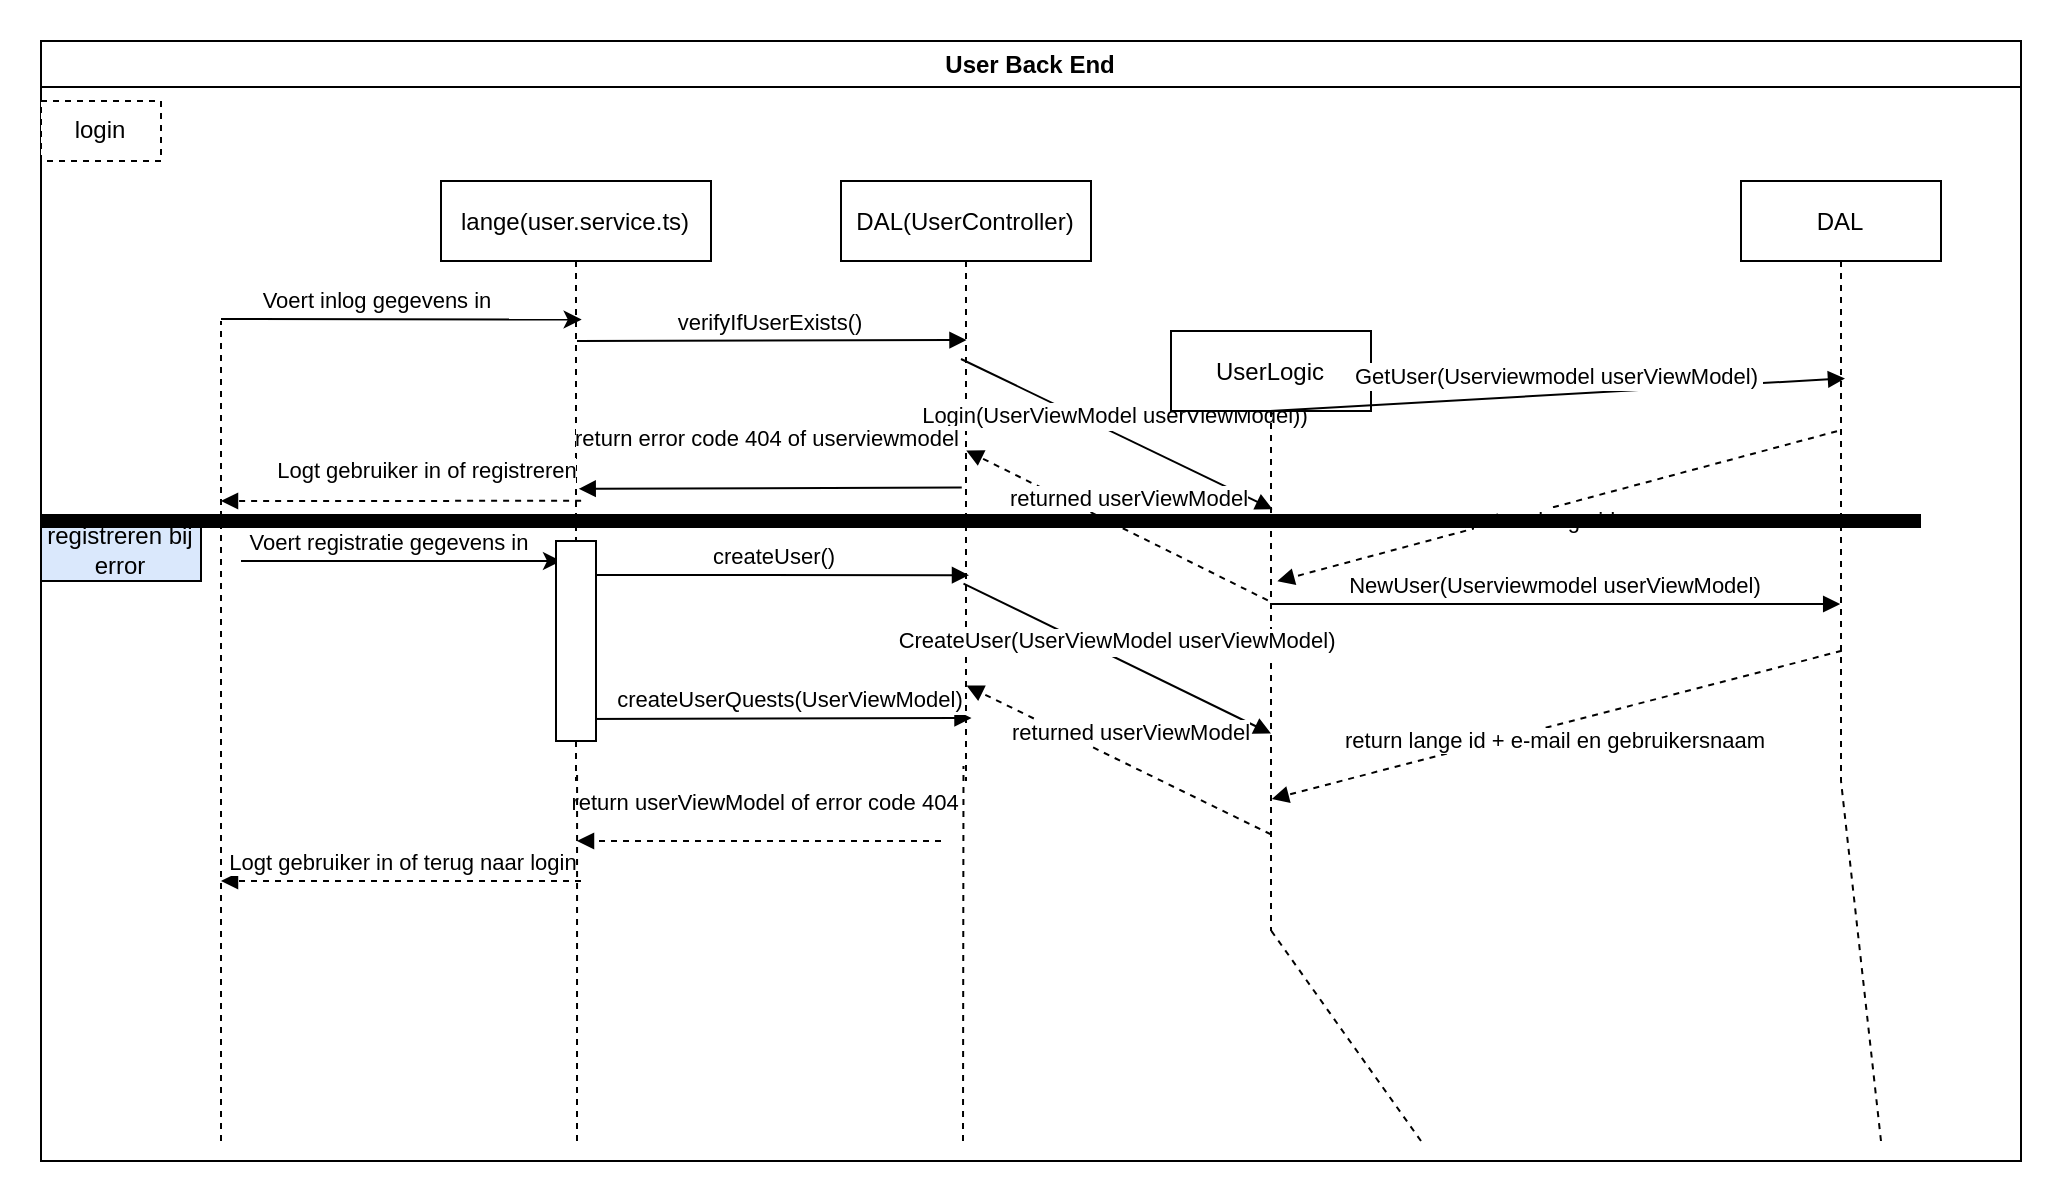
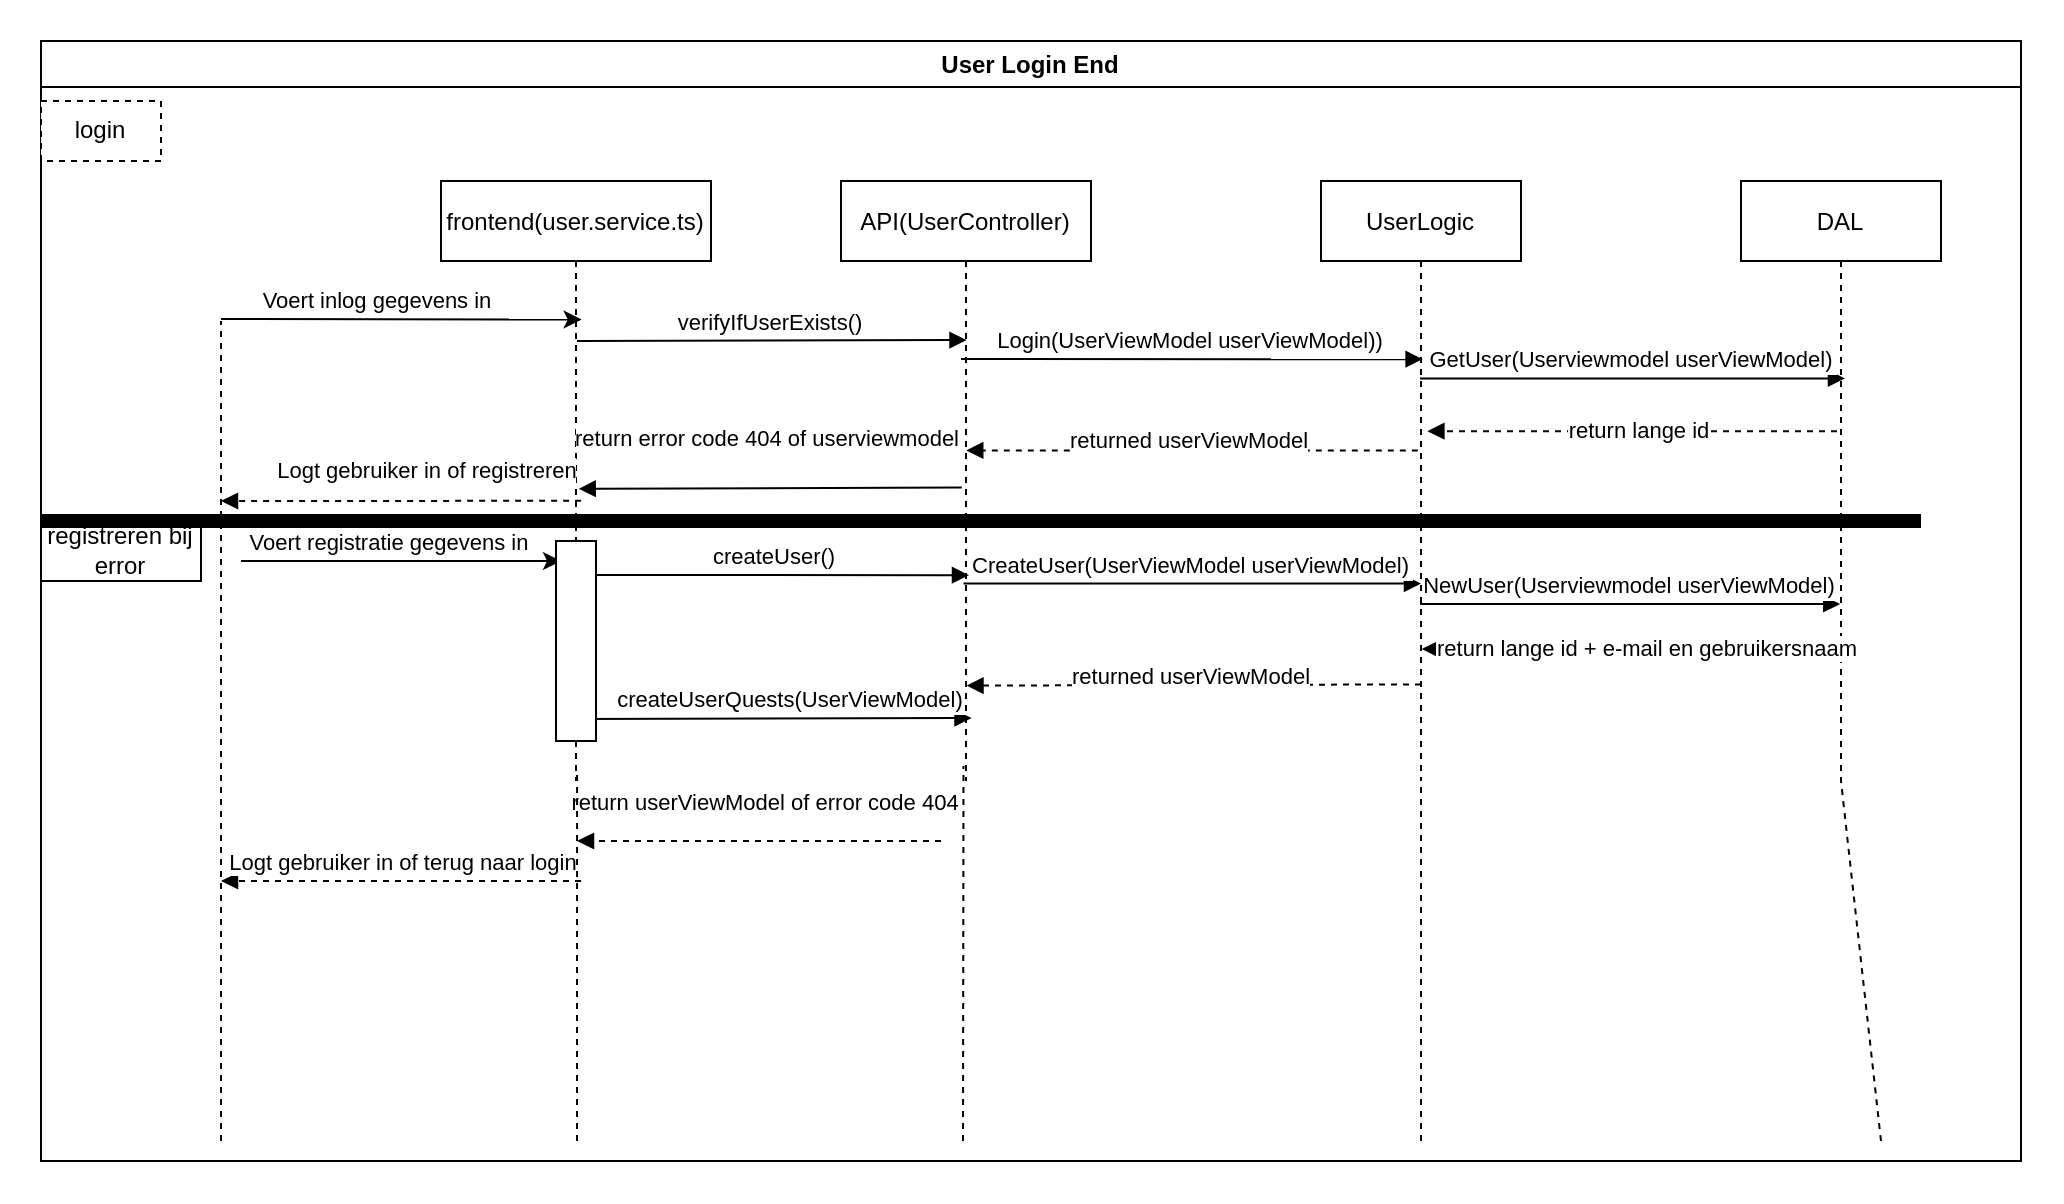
  <mxCell id="0" />
  <mxCell id="1" parent="0" />
- <mxCell id="2" value="User Back End" style="swimlane;" vertex="1" parent="1"><mxGeometry x="20" y="20" width="990" height="560" as="geometry"><mxRectangle x="10" y="20" width="130" height="23" as="alternateBounds" /></mxGeometry></mxCell>
+ <mxCell id="2" value="User Login End" style="swimlane;" vertex="1" parent="1"><mxGeometry x="20" y="20" width="990" height="560" as="geometry"><mxRectangle x="10" y="20" width="130" height="23" as="alternateBounds" /></mxGeometry></mxCell>
  <mxCell id="3" value="createUserQuests(UserViewModel)" style="verticalAlign=bottom;endArrow=block;shadow=0;strokeWidth=1;entryX=0.522;entryY=0.895;entryDx=0;entryDy=0;entryPerimeter=0;" edge="1" parent="2" target="10"><mxGeometry x="0.089" relative="1" as="geometry"><mxPoint x="268" y="339" as="sourcePoint" /><mxPoint x="433" y="339" as="targetPoint" /><mxPoint as="offset" /></mxGeometry></mxCell>
  <mxCell id="4" value="createUser()" style="verticalAlign=bottom;endArrow=block;shadow=0;strokeWidth=1;entryX=0.512;entryY=0.657;entryDx=0;entryDy=0;entryPerimeter=0;" edge="1" parent="2" target="10"><mxGeometry relative="1" as="geometry"><mxPoint x="270" y="267" as="sourcePoint" /><mxPoint x="433" y="267" as="targetPoint" /></mxGeometry></mxCell>
  <mxCell id="5" value="login" style="rounded=0;whiteSpace=wrap;html=1;dashed=1;" vertex="1" parent="2"><mxGeometry y="30" width="60" height="30" as="geometry" /></mxCell>
- <mxCell id="6" value="lange(user.service.ts)" style="shape=umlLifeline;perimeter=lifelinePerimeter;container=1;collapsible=0;recursiveResize=0;rounded=0;shadow=0;strokeWidth=1;" parent="2" vertex="1"><mxGeometry x="200" y="70" width="135" height="300" as="geometry" /></mxCell>
+ <mxCell id="6" value="frontend(user.service.ts)" style="shape=umlLifeline;perimeter=lifelinePerimeter;container=1;collapsible=0;recursiveResize=0;rounded=0;shadow=0;strokeWidth=1;" parent="2" vertex="1"><mxGeometry x="200" y="70" width="135" height="300" as="geometry" /></mxCell>
  <mxCell id="7" value="" style="endArrow=classic;html=1;rounded=0;" edge="1" parent="6"><mxGeometry width="50" height="50" relative="1" as="geometry"><mxPoint x="-100" y="190" as="sourcePoint" /><mxPoint x="60" y="190" as="targetPoint" /></mxGeometry></mxCell>
  <mxCell id="8" value="Voert registratie gegevens in" style="edgeLabel;html=1;align=center;verticalAlign=middle;resizable=0;points=[];" vertex="1" connectable="0" parent="7"><mxGeometry x="-0.451" y="-2" relative="1" as="geometry"><mxPoint x="29" y="-12" as="offset" /></mxGeometry></mxCell>
  <mxCell id="9" value="" style="rounded=0;whiteSpace=wrap;html=1;" vertex="1" parent="6"><mxGeometry x="57.5" y="180" width="20" height="100" as="geometry" /></mxCell>
- <mxCell id="10" value="DAL(UserController)" style="shape=umlLifeline;perimeter=lifelinePerimeter;container=1;collapsible=0;recursiveResize=0;rounded=0;shadow=0;strokeWidth=1;" parent="2" vertex="1"><mxGeometry x="400" y="70" width="125" height="300" as="geometry" /></mxCell>
+ <mxCell id="10" value="API(UserController)" style="shape=umlLifeline;perimeter=lifelinePerimeter;container=1;collapsible=0;recursiveResize=0;rounded=0;shadow=0;strokeWidth=1;" parent="2" vertex="1"><mxGeometry x="400" y="70" width="125" height="300" as="geometry" /></mxCell>
  <mxCell id="11" value="Login(UserViewModel userViewModel))" style="verticalAlign=bottom;endArrow=block;shadow=0;strokeWidth=1;entryX=0.508;entryY=0.297;entryDx=0;entryDy=0;entryPerimeter=0;" edge="1" parent="10" target="12"><mxGeometry relative="1" as="geometry"><mxPoint x="60" y="89" as="sourcePoint" /><mxPoint x="281" y="89" as="targetPoint" /></mxGeometry></mxCell>
- <mxCell id="12" value="UserLogic" style="shape=umlLifeline;perimeter=lifelinePerimeter;container=1;collapsible=0;recursiveResize=0;rounded=0;shadow=0;strokeWidth=1;" vertex="1" parent="2"><mxGeometry x="565" y="145" width="100" height="300" as="geometry" /></mxCell>
+ <mxCell id="12" value="UserLogic" style="shape=umlLifeline;perimeter=lifelinePerimeter;container=1;collapsible=0;recursiveResize=0;rounded=0;shadow=0;strokeWidth=1;" vertex="1" parent="2"><mxGeometry x="640" y="70" width="100" height="300" as="geometry" /></mxCell>
  <mxCell id="13" value="DAL" style="shape=umlLifeline;perimeter=lifelinePerimeter;container=1;collapsible=0;recursiveResize=0;rounded=0;shadow=0;strokeWidth=1;" vertex="1" parent="2"><mxGeometry x="850" y="70" width="100" height="300" as="geometry" /></mxCell>
  <mxCell id="14" value="NewUser(Userviewmodel userViewModel)" style="verticalAlign=bottom;endArrow=block;shadow=0;strokeWidth=1;entryX=0.496;entryY=0.705;entryDx=0;entryDy=0;entryPerimeter=0;" edge="1" parent="2" source="12" target="13"><mxGeometry relative="1" as="geometry"><mxPoint x="610" y="281.3" as="sourcePoint" /><mxPoint x="786.7" y="280.9" as="targetPoint" /></mxGeometry></mxCell>
  <mxCell id="15" value="" style="verticalAlign=bottom;endArrow=block;shadow=0;strokeWidth=1;exitX=0.48;exitY=0.417;exitDx=0;exitDy=0;exitPerimeter=0;dashed=1;entryX=0.532;entryY=0.417;entryDx=0;entryDy=0;entryPerimeter=0;" edge="1" parent="2" source="13" target="12"><mxGeometry relative="1" as="geometry"><mxPoint x="881.2" y="195.1" as="sourcePoint" /><mxPoint x="659.324" y="195.1" as="targetPoint" /></mxGeometry></mxCell>
  <mxCell id="16" value="return lange id" style="edgeLabel;html=1;align=center;verticalAlign=middle;resizable=0;points=[];" vertex="1" connectable="0" parent="15"><mxGeometry x="0.224" y="-1" relative="1" as="geometry"><mxPoint x="25" as="offset" /></mxGeometry></mxCell>
  <mxCell id="17" value="" style="verticalAlign=bottom;endArrow=block;shadow=0;strokeWidth=1;exitX=0.484;exitY=0.449;exitDx=0;exitDy=0;exitPerimeter=0;dashed=1;entryX=0.501;entryY=0.449;entryDx=0;entryDy=0;entryPerimeter=0;" edge="1" parent="2" source="12" target="10"><mxGeometry relative="1" as="geometry"><mxPoint x="662.2" y="204.7" as="sourcePoint" /><mxPoint x="441.824" y="204.7" as="targetPoint" /></mxGeometry></mxCell>
  <mxCell id="18" value="returned userViewModel" style="edgeLabel;html=1;align=center;verticalAlign=middle;resizable=0;points=[];" vertex="1" connectable="0" parent="17"><mxGeometry x="0.226" y="1" relative="1" as="geometry"><mxPoint x="23" y="-6" as="offset" /></mxGeometry></mxCell>
  <mxCell id="19" value="CreateUser(UserViewModel userViewModel)" style="verticalAlign=bottom;endArrow=block;shadow=0;strokeWidth=1;exitX=0.49;exitY=0.671;exitDx=0;exitDy=0;exitPerimeter=0;entryX=0.5;entryY=0.671;entryDx=0;entryDy=0;entryPerimeter=0;" edge="1" parent="2" source="10" target="12"><mxGeometry relative="1" as="geometry"><mxPoint x="474.995" y="270" as="sourcePoint" /><mxPoint x="642.95" y="270.9" as="targetPoint" /></mxGeometry></mxCell>
  <mxCell id="20" value="" style="endArrow=none;dashed=1;html=1;rounded=0;" edge="1" parent="2"><mxGeometry width="50" height="50" relative="1" as="geometry"><mxPoint x="90" y="370" as="sourcePoint" /><mxPoint x="90" y="140" as="targetPoint" /></mxGeometry></mxCell>
  <mxCell id="21" value="" style="verticalAlign=bottom;endArrow=block;shadow=0;strokeWidth=1;dashed=1;exitX=0.519;exitY=0.533;exitDx=0;exitDy=0;exitPerimeter=0;" edge="1" parent="2" source="6"><mxGeometry relative="1" as="geometry"><mxPoint x="260" y="230" as="sourcePoint" /><mxPoint x="90" y="230" as="targetPoint" /></mxGeometry></mxCell>
  <mxCell id="22" value="Logt gebruiker in of registreren" style="edgeLabel;html=1;align=center;verticalAlign=middle;resizable=0;points=[];" vertex="1" connectable="0" parent="21"><mxGeometry x="0.598" y="-1" relative="1" as="geometry"><mxPoint x="66" y="-14" as="offset" /></mxGeometry></mxCell>
  <mxCell id="23" value="" style="endArrow=classic;html=1;rounded=0;entryX=0.521;entryY=0.231;entryDx=0;entryDy=0;entryPerimeter=0;" edge="1" parent="2" target="6"><mxGeometry width="50" height="50" relative="1" as="geometry"><mxPoint x="90" y="139" as="sourcePoint" /><mxPoint x="268" y="140" as="targetPoint" /></mxGeometry></mxCell>
  <mxCell id="24" value="Voert inlog gegevens in" style="edgeLabel;html=1;align=center;verticalAlign=middle;resizable=0;points=[];" vertex="1" connectable="0" parent="23"><mxGeometry x="-0.451" y="-2" relative="1" as="geometry"><mxPoint x="28" y="-12" as="offset" /></mxGeometry></mxCell>
  <mxCell id="25" value="verifyIfUserExists()" style="verticalAlign=bottom;endArrow=block;shadow=0;strokeWidth=1;entryX=0.502;entryY=0.265;entryDx=0;entryDy=0;entryPerimeter=0;" parent="2" target="10" edge="1"><mxGeometry relative="1" as="geometry"><mxPoint x="268" y="150" as="sourcePoint" /><mxPoint x="320" y="44" as="targetPoint" /><Array as="points" /></mxGeometry></mxCell>
  <mxCell id="26" value="GetUser(Userviewmodel userViewModel)" style="verticalAlign=bottom;endArrow=block;shadow=0;strokeWidth=1;entryX=0.52;entryY=0.329;entryDx=0;entryDy=0;entryPerimeter=0;" edge="1" parent="2" source="12" target="13"><mxGeometry relative="1" as="geometry"><mxPoint x="657.4" y="168.1" as="sourcePoint" /><mxPoint x="882" y="169.6" as="targetPoint" /></mxGeometry></mxCell>
  <mxCell id="27" value="" style="verticalAlign=bottom;endArrow=block;shadow=0;strokeWidth=1;dashed=0;exitX=0.483;exitY=0.511;exitDx=0;exitDy=0;exitPerimeter=0;entryX=0.51;entryY=0.513;entryDx=0;entryDy=0;entryPerimeter=0;" edge="1" parent="2" source="10" target="6"><mxGeometry relative="1" as="geometry"><mxPoint x="415" y="219.5" as="sourcePoint" /><mxPoint x="285" y="219.5" as="targetPoint" /></mxGeometry></mxCell>
  <mxCell id="28" value="return error code 404 of userviewmodel" style="edgeLabel;html=1;align=center;verticalAlign=middle;resizable=0;points=[];" vertex="1" connectable="0" parent="27"><mxGeometry x="0.472" y="-2" relative="1" as="geometry"><mxPoint x="43" y="-23" as="offset" /></mxGeometry></mxCell>
- <mxCell id="29" value="registreren bij error" style="rounded=0;whiteSpace=wrap;html=1;fillColor=#dae8fc;" vertex="1" parent="2"><mxGeometry y="240" width="80" height="30" as="geometry" /></mxCell>
+ <mxCell id="29" value="registreren bij error" style="rounded=0;whiteSpace=wrap;html=1;" vertex="1" parent="2"><mxGeometry y="240" width="80" height="30" as="geometry" /></mxCell>
  <mxCell id="30" value="" style="endArrow=none;html=1;rounded=0;strokeWidth=7;" edge="1" parent="2"><mxGeometry width="50" height="50" relative="1" as="geometry"><mxPoint y="240" as="sourcePoint" /><mxPoint x="940" y="240" as="targetPoint" /></mxGeometry></mxCell>
  <mxCell id="31" value="" style="verticalAlign=bottom;endArrow=block;shadow=0;strokeWidth=1;exitX=0.504;exitY=0.783;exitDx=0;exitDy=0;exitPerimeter=0;dashed=1;entryX=0.504;entryY=0.78;entryDx=0;entryDy=0;entryPerimeter=0;" edge="1" parent="2" source="13" target="12"><mxGeometry relative="1" as="geometry"><mxPoint x="878" y="310" as="sourcePoint" /><mxPoint x="640" y="305" as="targetPoint" /></mxGeometry></mxCell>
  <mxCell id="32" value="return lange id + e-mail en gebruikersnaam" style="edgeLabel;html=1;align=center;verticalAlign=middle;resizable=0;points=[];" vertex="1" connectable="0" parent="31"><mxGeometry x="0.224" y="-1" relative="1" as="geometry"><mxPoint x="31" as="offset" /></mxGeometry></mxCell>
  <mxCell id="33" value="" style="verticalAlign=bottom;endArrow=block;shadow=0;strokeWidth=1;exitX=0.5;exitY=0.839;exitDx=0;exitDy=0;exitPerimeter=0;dashed=1;entryX=0.502;entryY=0.841;entryDx=0;entryDy=0;entryPerimeter=0;" edge="1" parent="2" source="12" target="10"><mxGeometry relative="1" as="geometry"><mxPoint x="648.4" y="214.7" as="sourcePoint" /><mxPoint x="442.625" y="214.7" as="targetPoint" /></mxGeometry></mxCell>
  <mxCell id="34" value="returned userViewModel" style="edgeLabel;html=1;align=center;verticalAlign=middle;resizable=0;points=[];" vertex="1" connectable="0" parent="33"><mxGeometry x="0.226" y="1" relative="1" as="geometry"><mxPoint x="23" y="-6" as="offset" /></mxGeometry></mxCell>
  <mxCell id="35" value="" style="verticalAlign=bottom;endArrow=block;shadow=0;strokeWidth=1;dashed=1;" edge="1" parent="2"><mxGeometry relative="1" as="geometry"><mxPoint x="450" y="400" as="sourcePoint" /><mxPoint x="268" y="400" as="targetPoint" /></mxGeometry></mxCell>
  <mxCell id="36" value="return userViewModel of error code 404" style="edgeLabel;html=1;align=center;verticalAlign=middle;resizable=0;points=[];" vertex="1" connectable="0" parent="35"><mxGeometry x="0.226" y="1" relative="1" as="geometry"><mxPoint x="23" y="-21" as="offset" /></mxGeometry></mxCell>
  <mxCell id="37" value="" style="endArrow=none;dashed=1;html=1;strokeWidth=1;rounded=0;entryX=0.504;entryY=0.983;entryDx=0;entryDy=0;entryPerimeter=0;" edge="1" parent="2" target="6"><mxGeometry width="50" height="50" relative="1" as="geometry"><mxPoint x="268" y="550" as="sourcePoint" /><mxPoint x="290" y="410" as="targetPoint" /></mxGeometry></mxCell>
  <mxCell id="38" value="" style="endArrow=none;dashed=1;html=1;strokeWidth=1;rounded=0;" edge="1" parent="2"><mxGeometry width="50" height="50" relative="1" as="geometry"><mxPoint x="90" y="550" as="sourcePoint" /><mxPoint x="90" y="370" as="targetPoint" /></mxGeometry></mxCell>
  <mxCell id="39" value="" style="endArrow=none;dashed=1;html=1;strokeWidth=1;rounded=0;entryX=0.49;entryY=0.975;entryDx=0;entryDy=0;entryPerimeter=0;" edge="1" parent="1" target="10"><mxGeometry width="50" height="50" relative="1" as="geometry"><mxPoint x="481" y="570" as="sourcePoint" /><mxPoint x="456" y="390" as="targetPoint" /></mxGeometry></mxCell>
  <mxCell id="40" value="" style="endArrow=none;dashed=1;html=1;strokeWidth=1;rounded=0;entryX=0.5;entryY=0.999;entryDx=0;entryDy=0;entryPerimeter=0;" edge="1" parent="1" target="12"><mxGeometry width="50" height="50" relative="1" as="geometry"><mxPoint x="710" y="570" as="sourcePoint" /><mxPoint x="461.25" y="392.5" as="targetPoint" /></mxGeometry></mxCell>
  <mxCell id="41" value="" style="endArrow=none;dashed=1;html=1;strokeWidth=1;rounded=0;entryX=0.5;entryY=1;entryDx=0;entryDy=0;entryPerimeter=0;" edge="1" parent="1" target="13"><mxGeometry width="50" height="50" relative="1" as="geometry"><mxPoint x="940" y="570" as="sourcePoint" /><mxPoint x="670" y="399.7" as="targetPoint" /></mxGeometry></mxCell>
  <mxCell id="42" value="" style="verticalAlign=bottom;endArrow=block;shadow=0;strokeWidth=1;dashed=1;" edge="1" parent="1"><mxGeometry relative="1" as="geometry"><mxPoint x="290" y="440" as="sourcePoint" /><mxPoint x="110" y="440" as="targetPoint" /></mxGeometry></mxCell>
  <mxCell id="43" value="Logt gebruiker in of terug naar login" style="edgeLabel;html=1;align=center;verticalAlign=middle;resizable=0;points=[];" vertex="1" connectable="0" parent="42"><mxGeometry x="0.226" y="1" relative="1" as="geometry"><mxPoint x="20" y="-11" as="offset" /></mxGeometry></mxCell>
